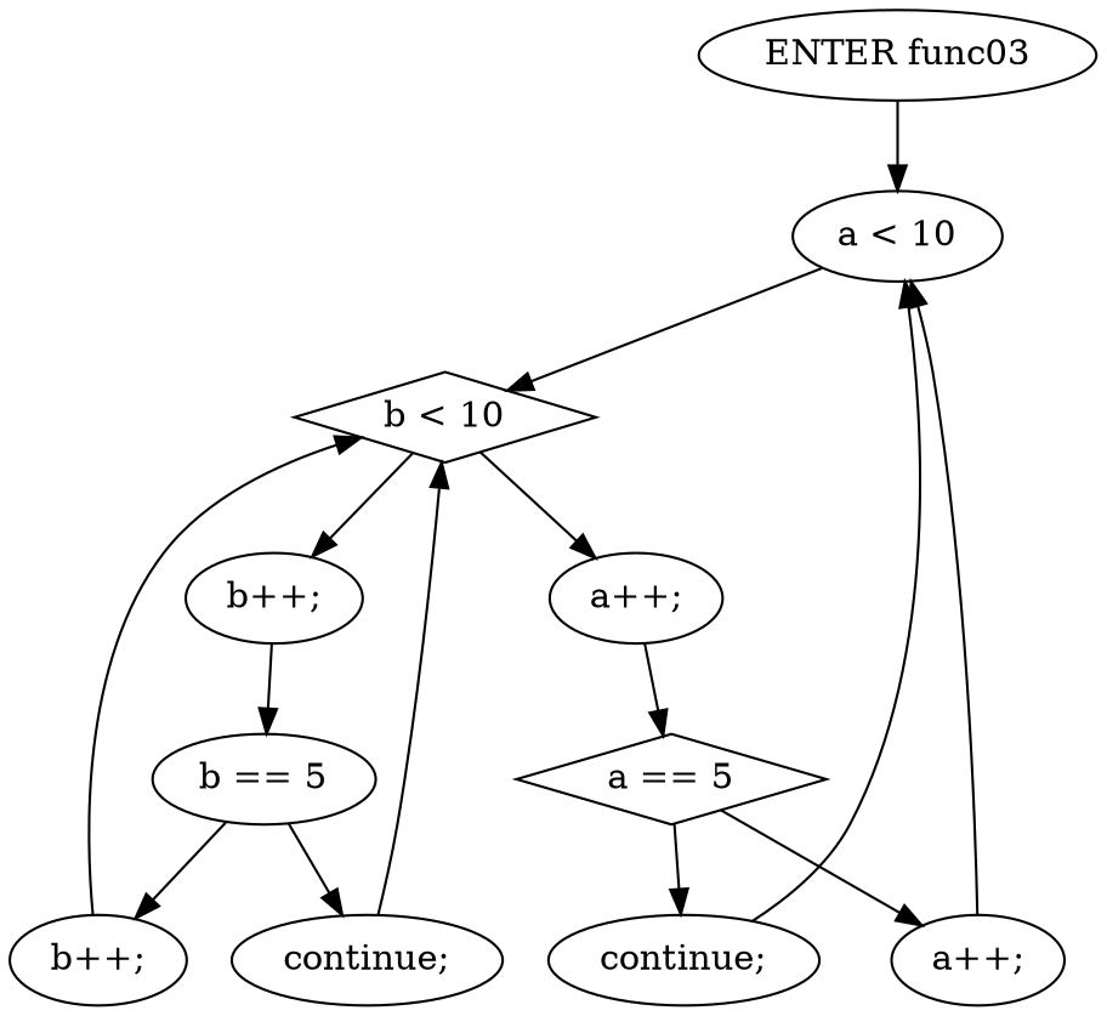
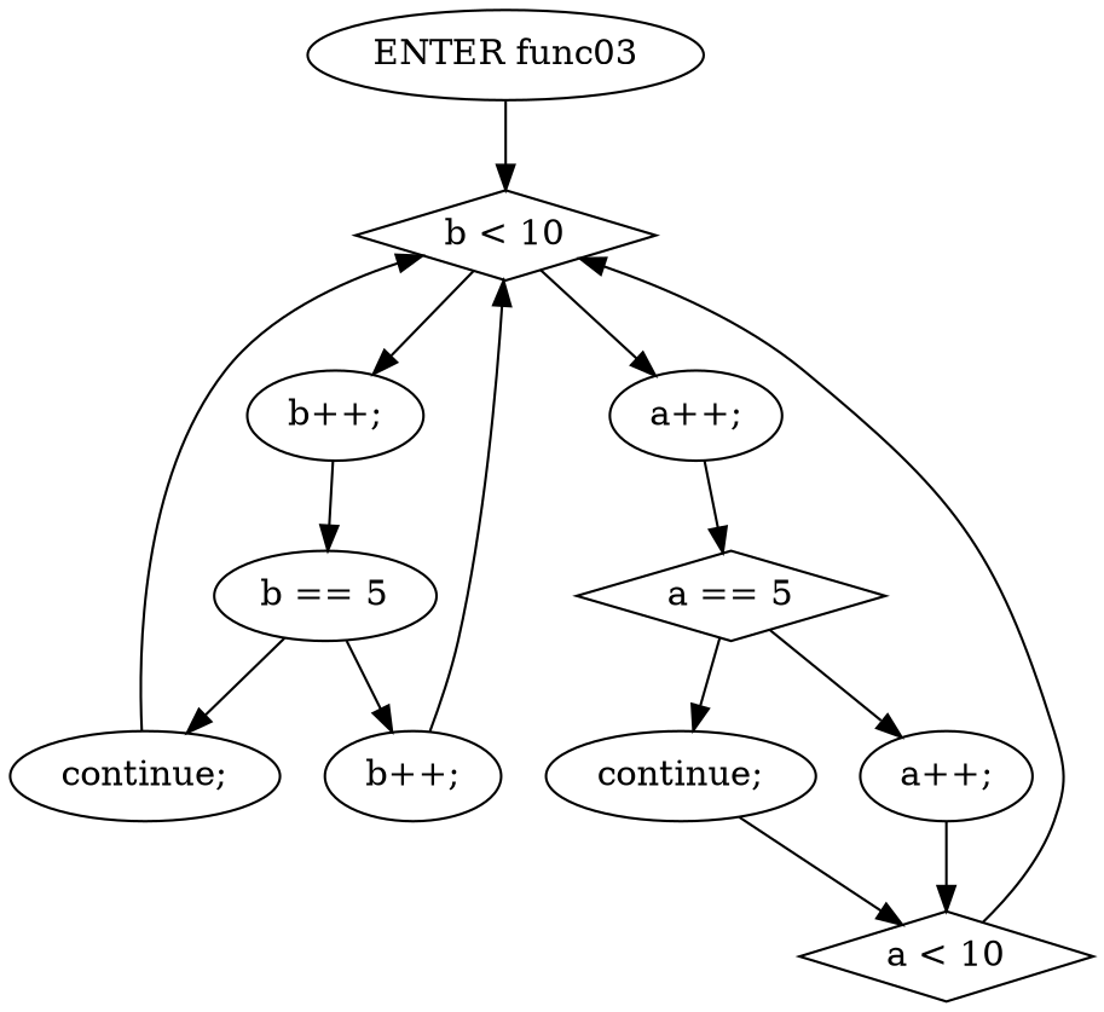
  digraph {
    n1 [label="ENTER func03"]
-   n2 [label="a < 10" shape=ellipse]
+   n2 [label="a < 10" shape=diamond]
    n3 [label="b < 10" shape=diamond]
    n4 [label="b++;"]
    n5 [label="a++;"]
    n6 [label="b == 5" shape=ellipse]
    n7 [label="a == 5" shape=diamond]
    n8 [label="continue;"]
    n9 [label="b++;"]
    n10 [label="continue;"]
    n11 [label="a++;"]
-   n1 -> n2
+   n1 -> n3
    n2 -> n3
    n3 -> n4
    n3 -> n5
    n4 -> n6
    n5 -> n7
    n6 -> n8
    n6 -> n9
    n7 -> n10
    n7 -> n11
    n8 -> n3
    n9 -> n3
    n10 -> n2
    n11 -> n2
  }
